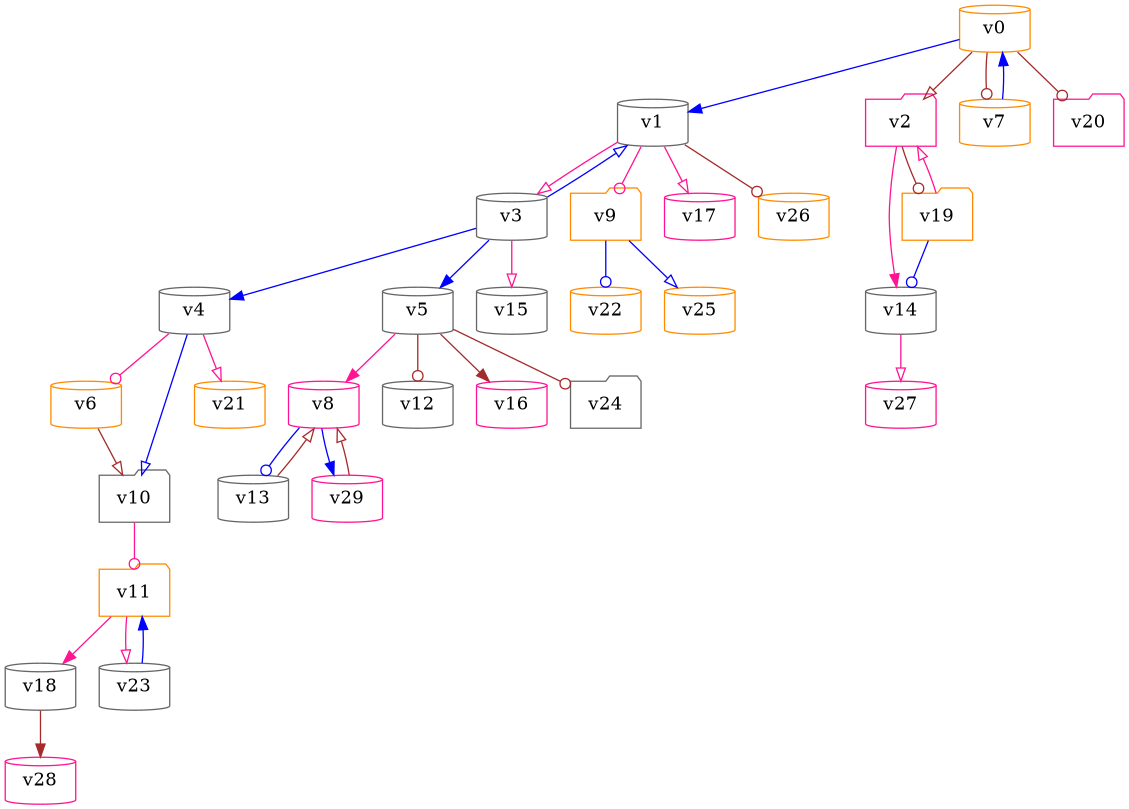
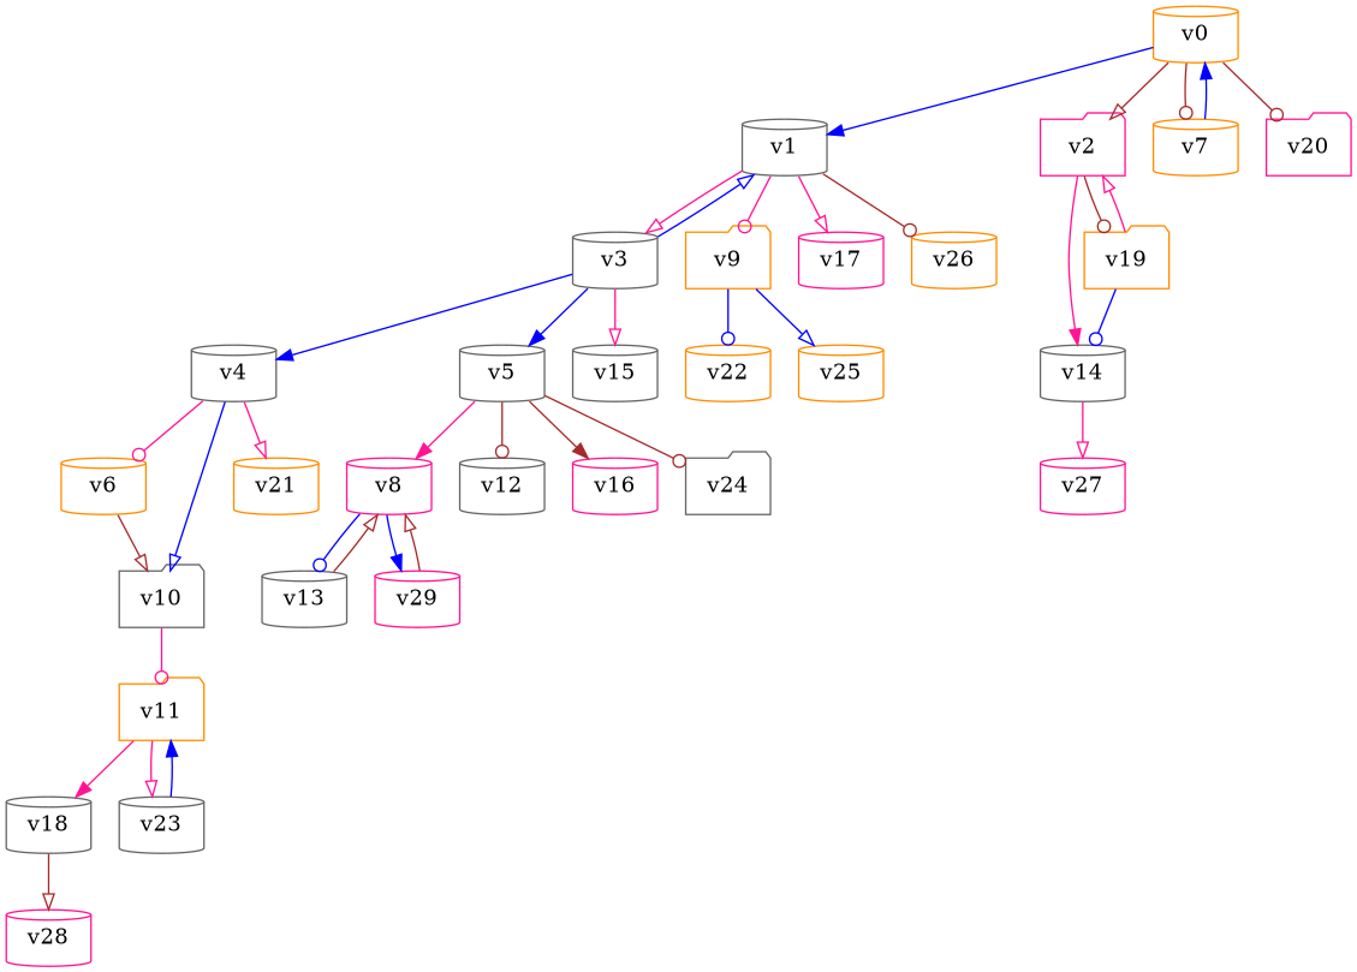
  digraph {
    node [color=gray40 player=0 shape=cylinder weight=3]
    edge [arrowhead=onormal color=deeppink]
    v0 [color=darkorange weight=10]
    v1 [player=1 weight=5]
    v2 [color=deeppink shape=folder weight=7]
    v7 [color=darkorange player=1 weight=1]
    v20 [color=deeppink shape=folder weight=5]
    v3 [player=1 weight=15]
    v9 [color=darkorange player=1 shape=folder weight=5]
    v17 [color=deeppink player=1]
    v26 [color=darkorange weight=14]
    v14 [weight=15]
    v19 [color=darkorange player=1 shape=folder]
    v4 [weight=13]
    v5 [player=1 weight=10]
    v15 [player=1 weight=15]
    v22 [color=darkorange weight=14]
    v25 [color=darkorange player=1 weight=5]
    v27 [color=deeppink player=1 weight=8]
    v6 [color=darkorange weight=2]
    v10 [shape=folder]
    v21 [color=darkorange player=1 weight=11]
    v8 [color=deeppink weight=6]
    v12
    v16 [color=deeppink weight=13]
    v24 [shape=folder weight=13]
    v11 [color=darkorange player=1 shape=folder]
    v13 [player=1 weight=-2]
    v29 [color=deeppink player=1 weight=16]
    v18 [weight=1]
    v23 [player=1 weight=8]
    v28 [color=deeppink weight=11]
    v0 -> v1 [arrowhead=normal color=blue]
    v0 -> v2 [color=brown]
    v0 -> v7 [arrowhead=odot color=brown]
    v0 -> v20 [arrowhead=odot color=brown]
    v1 -> v3
    v1 -> v9 [arrowhead=odot]
    v1 -> v17
    v1 -> v26 [arrowhead=odot color=brown]
    v2 -> v14 [arrowhead=normal]
    v2 -> v19 [arrowhead=odot color=brown]
    v7 -> v0 [arrowhead=normal color=blue]
    v3 -> v1 [color=blue]
    v3 -> v4 [arrowhead=normal color=blue]
    v3 -> v5 [arrowhead=normal color=blue]
    v3 -> v15
    v9 -> v22 [arrowhead=odot color=blue]
    v9 -> v25 [color=blue]
    v14 -> v27
    v19 -> v2
    v19 -> v14 [arrowhead=odot color=blue]
    v4 -> v6 [arrowhead=odot]
    v4 -> v10 [color=blue]
    v4 -> v21
    v5 -> v8 [arrowhead=normal]
    v5 -> v12 [arrowhead=odot color=brown]
    v5 -> v16 [arrowhead=normal color=brown]
    v5 -> v24 [arrowhead=odot color=brown]
    v6 -> v10 [color=brown]
    v10 -> v11 [arrowhead=odot]
    v8 -> v13 [arrowhead=odot color=blue]
    v8 -> v29 [arrowhead=normal color=blue]
    v11 -> v18 [arrowhead=normal]
    v11 -> v23
    v13 -> v8 [color=brown]
    v29 -> v8 [color=brown]
-   v18 -> v28 [arrowhead=normal color=brown]
+   v18 -> v28 [color=brown]
    v23 -> v11 [arrowhead=normal color=blue]
  }
